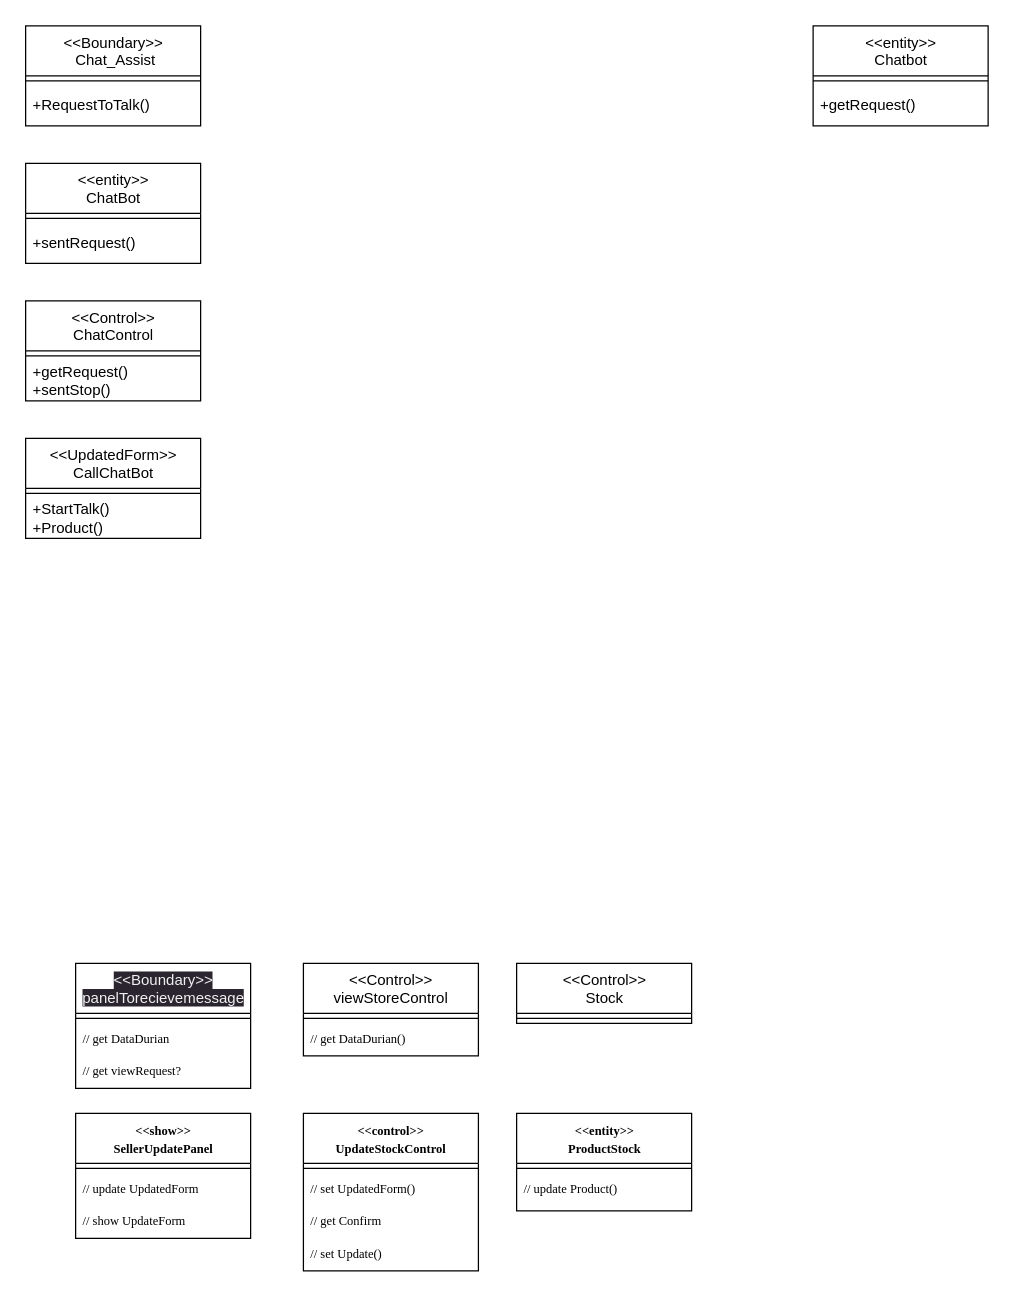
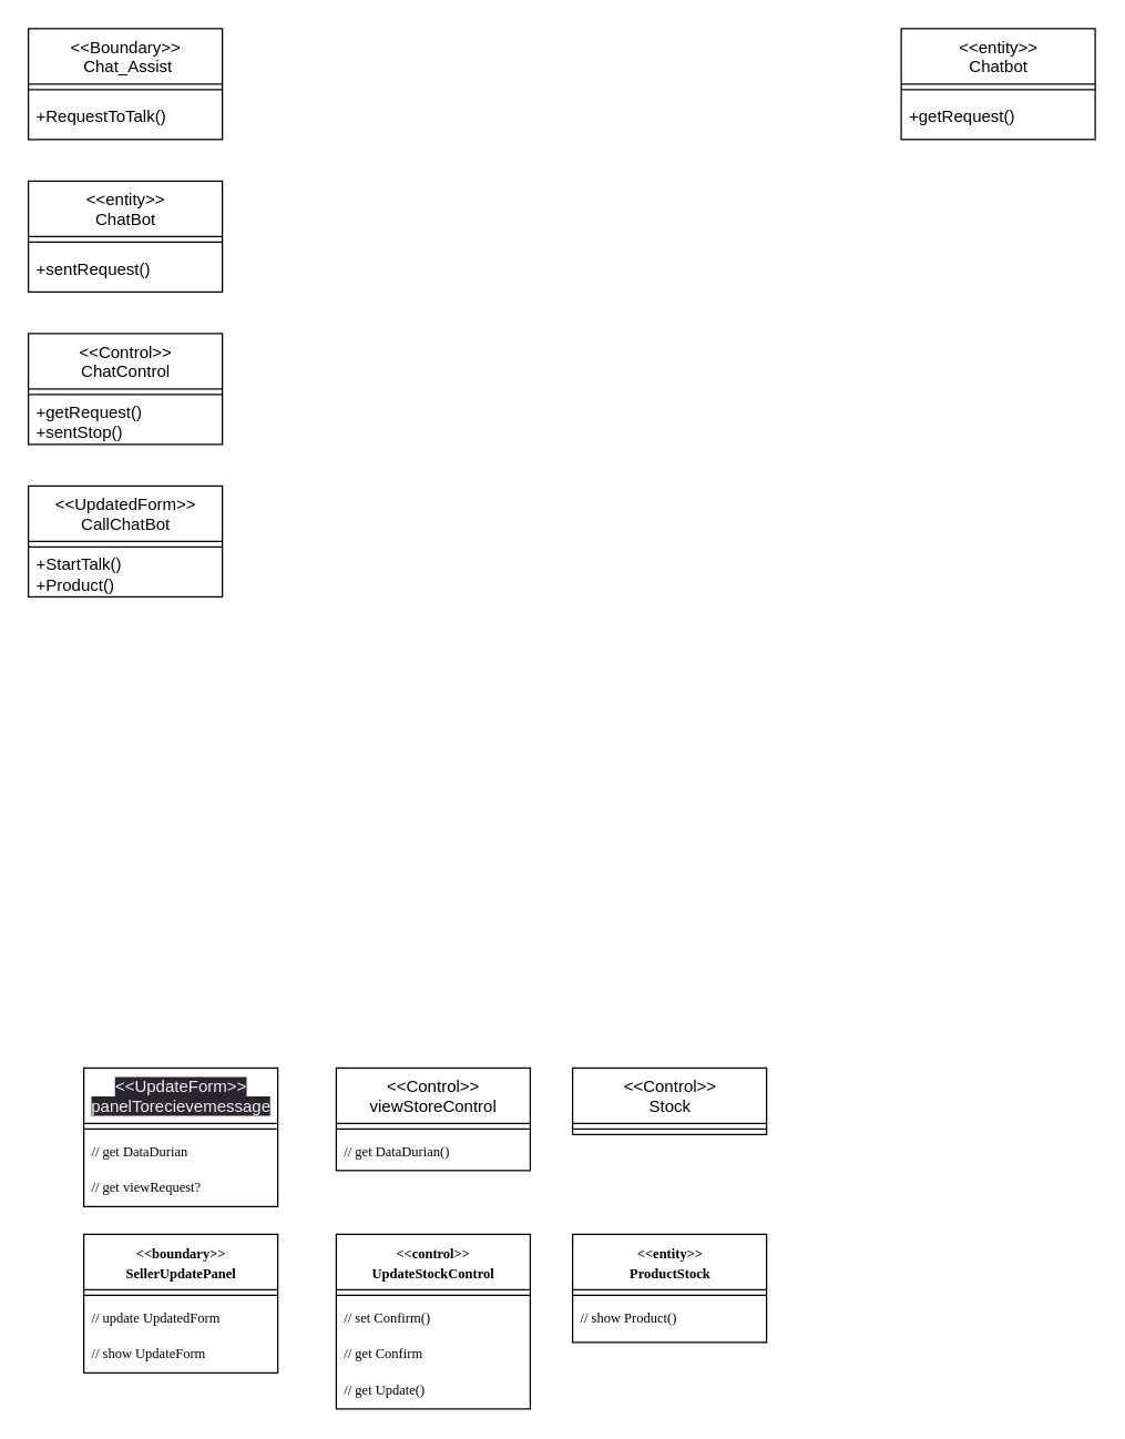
  <mxCell id="0" />
  <mxCell id="1" parent="0" />
  <mxCell id="2" value="&amp;lt;&amp;lt;entity&amp;gt;&amp;gt;&lt;br&gt;Chatbot" style="swimlane;fontStyle=0;align=center;verticalAlign=top;childLayout=stackLayout;horizontal=1;startSize=40;horizontalStack=0;resizeParent=1;resizeParentMax=0;resizeLast=0;collapsible=0;marginBottom=0;html=1;" parent="1" vertex="1"><mxGeometry x="650" y="20" width="140" height="80" as="geometry" /></mxCell>
  <mxCell id="3" value="" style="line;strokeWidth=1;fillColor=none;align=left;verticalAlign=middle;spacingTop=-1;spacingLeft=3;spacingRight=3;rotatable=0;labelPosition=right;points=[];portConstraint=eastwest;" parent="2" vertex="1"><mxGeometry y="40" width="140" height="8" as="geometry" /></mxCell>
  <mxCell id="4" value="+getRequest()" style="html=1;strokeColor=none;fillColor=none;align=left;verticalAlign=middle;spacingLeft=4;spacingRight=4;rotatable=0;points=[[0,0.5],[1,0.5]];resizeWidth=1;" parent="2" vertex="1"><mxGeometry y="48" width="140" height="32" as="geometry" /></mxCell>
  <mxCell id="5" value="&amp;lt;&amp;lt;Boundary&amp;gt;&amp;gt;&lt;br&gt;&amp;nbsp;Chat_Assist" style="swimlane;fontStyle=0;align=center;verticalAlign=top;childLayout=stackLayout;horizontal=1;startSize=40;horizontalStack=0;resizeParent=1;resizeParentMax=0;resizeLast=0;collapsible=0;marginBottom=0;html=1;" parent="1" vertex="1"><mxGeometry x="20" y="20" width="140" height="80" as="geometry" /></mxCell>
  <mxCell id="6" value="" style="line;strokeWidth=1;fillColor=none;align=left;verticalAlign=middle;spacingTop=-1;spacingLeft=3;spacingRight=3;rotatable=0;labelPosition=right;points=[];portConstraint=eastwest;" parent="5" vertex="1"><mxGeometry y="40" width="140" height="8" as="geometry" /></mxCell>
  <mxCell id="7" value="+RequestToTalk()" style="html=1;strokeColor=none;fillColor=none;align=left;verticalAlign=middle;spacingLeft=4;spacingRight=4;rotatable=0;points=[[0,0.5],[1,0.5]];resizeWidth=1;" parent="5" vertex="1"><mxGeometry y="48" width="140" height="32" as="geometry" /></mxCell>
  <mxCell id="8" value="&amp;lt;&amp;lt;Control&amp;gt;&amp;gt;&lt;br&gt;ChatControl" style="swimlane;fontStyle=0;align=center;verticalAlign=top;childLayout=stackLayout;horizontal=1;startSize=40;horizontalStack=0;resizeParent=1;resizeParentMax=0;resizeLast=0;collapsible=0;marginBottom=0;html=1;" parent="1" vertex="1"><mxGeometry x="20" y="240" width="140" height="80" as="geometry" /></mxCell>
  <mxCell id="9" value="" style="line;strokeWidth=1;fillColor=none;align=left;verticalAlign=middle;spacingTop=-1;spacingLeft=3;spacingRight=3;rotatable=0;labelPosition=right;points=[];portConstraint=eastwest;" parent="8" vertex="1"><mxGeometry y="40" width="140" height="8" as="geometry" /></mxCell>
  <mxCell id="10" value="+getRequest()&lt;br&gt;+sentStop()" style="html=1;strokeColor=none;fillColor=none;align=left;verticalAlign=middle;spacingLeft=4;spacingRight=4;rotatable=0;points=[[0,0.5],[1,0.5]];resizeWidth=1;" parent="8" vertex="1"><mxGeometry y="48" width="140" height="32" as="geometry" /></mxCell>
  <mxCell id="11" value="&amp;lt;&amp;lt;entity&amp;gt;&amp;gt;&lt;br&gt;ChatBot" style="swimlane;fontStyle=0;align=center;verticalAlign=top;childLayout=stackLayout;horizontal=1;startSize=40;horizontalStack=0;resizeParent=1;resizeParentMax=0;resizeLast=0;collapsible=0;marginBottom=0;html=1;" parent="1" vertex="1"><mxGeometry x="20" y="130" width="140" height="80" as="geometry" /></mxCell>
  <mxCell id="12" value="" style="line;strokeWidth=1;fillColor=none;align=left;verticalAlign=middle;spacingTop=-1;spacingLeft=3;spacingRight=3;rotatable=0;labelPosition=right;points=[];portConstraint=eastwest;" parent="11" vertex="1"><mxGeometry y="40" width="140" height="8" as="geometry" /></mxCell>
  <mxCell id="13" value="+sentRequest()" style="html=1;strokeColor=none;fillColor=none;align=left;verticalAlign=middle;spacingLeft=4;spacingRight=4;rotatable=0;points=[[0,0.5],[1,0.5]];resizeWidth=1;" parent="11" vertex="1"><mxGeometry y="48" width="140" height="32" as="geometry" /></mxCell>
  <mxCell id="14" value="&amp;lt;&amp;lt;UpdatedForm&amp;gt;&amp;gt;&lt;br&gt;CallChatBot" style="swimlane;fontStyle=0;align=center;verticalAlign=top;childLayout=stackLayout;horizontal=1;startSize=40;horizontalStack=0;resizeParent=1;resizeParentMax=0;resizeLast=0;collapsible=0;marginBottom=0;html=1;" parent="1" vertex="1"><mxGeometry x="20" y="350" width="140" height="80" as="geometry" /></mxCell>
  <mxCell id="15" value="" style="line;strokeWidth=1;fillColor=none;align=left;verticalAlign=middle;spacingTop=-1;spacingLeft=3;spacingRight=3;rotatable=0;labelPosition=right;points=[];portConstraint=eastwest;" parent="14" vertex="1"><mxGeometry y="40" width="140" height="8" as="geometry" /></mxCell>
  <mxCell id="16" value="+StartTalk()&lt;br&gt;+Product()" style="html=1;strokeColor=none;fillColor=none;align=left;verticalAlign=middle;spacingLeft=4;spacingRight=4;rotatable=0;points=[[0,0.5],[1,0.5]];resizeWidth=1;" parent="14" vertex="1"><mxGeometry y="48" width="140" height="32" as="geometry" /></mxCell>
- <mxCell id="17" value="&lt;span style=&quot;font-family: Tahoma; font-size: 10px; font-weight: 700;&quot;&gt;&amp;lt;&amp;lt;show&amp;gt;&amp;gt;&lt;/span&gt;&lt;br style=&quot;padding: 0px; margin: 0px; font-family: Tahoma; font-size: 10px; font-weight: 700;&quot;&gt;&lt;span style=&quot;font-family: Tahoma; font-size: 10px; font-weight: 700;&quot;&gt;SellerUpdatePanel&lt;/span&gt;" style="swimlane;fontStyle=0;align=center;verticalAlign=top;childLayout=stackLayout;horizontal=1;startSize=40;horizontalStack=0;resizeParent=1;resizeParentMax=0;resizeLast=0;collapsible=0;marginBottom=0;html=1;" parent="1" vertex="1"><mxGeometry x="60" y="890" width="140" height="100" as="geometry" /></mxCell>
+ <mxCell id="17" value="&lt;span style=&quot;font-family: Tahoma; font-size: 10px; font-weight: 700;&quot;&gt;&amp;lt;&amp;lt;boundary&amp;gt;&amp;gt;&lt;/span&gt;&lt;br style=&quot;padding: 0px; margin: 0px; font-family: Tahoma; font-size: 10px; font-weight: 700;&quot;&gt;&lt;span style=&quot;font-family: Tahoma; font-size: 10px; font-weight: 700;&quot;&gt;SellerUpdatePanel&lt;/span&gt;" style="swimlane;fontStyle=0;align=center;verticalAlign=top;childLayout=stackLayout;horizontal=1;startSize=40;horizontalStack=0;resizeParent=1;resizeParentMax=0;resizeLast=0;collapsible=0;marginBottom=0;html=1;" parent="1" vertex="1"><mxGeometry x="60" y="890" width="140" height="100" as="geometry" /></mxCell>
  <mxCell id="18" value="" style="line;strokeWidth=1;fillColor=none;align=left;verticalAlign=middle;spacingTop=-1;spacingLeft=3;spacingRight=3;rotatable=0;labelPosition=right;points=[];portConstraint=eastwest;" parent="17" vertex="1"><mxGeometry y="40" width="140" height="8" as="geometry" /></mxCell>
  <mxCell id="19" value="// update UpdatedForm" style="text;strokeColor=none;fillColor=none;align=left;verticalAlign=top;spacingLeft=4;spacingRight=4;overflow=hidden;rotatable=0;points=[[0,0.5],[1,0.5]];portConstraint=eastwest;strokeWidth=0;fontFamily=Tahoma;fontSize=10;" parent="17" vertex="1"><mxGeometry y="48" width="140" height="26" as="geometry" /></mxCell>
  <mxCell id="20" value="// show UpdateForm" style="text;strokeColor=none;fillColor=none;align=left;verticalAlign=top;spacingLeft=4;spacingRight=4;overflow=hidden;rotatable=0;points=[[0,0.5],[1,0.5]];portConstraint=eastwest;strokeWidth=0;fontFamily=Tahoma;fontSize=10;" parent="17" vertex="1"><mxGeometry y="74" width="140" height="26" as="geometry" /></mxCell>
  <mxCell id="21" value="&lt;span style=&quot;font-family: Tahoma; font-size: 10px; font-weight: 700;&quot;&gt;&amp;lt;&amp;lt;control&amp;gt;&amp;gt;&lt;/span&gt;&lt;br style=&quot;padding: 0px; margin: 0px; font-family: Tahoma; font-size: 10px; font-weight: 700;&quot;&gt;&lt;span style=&quot;font-family: Tahoma; font-size: 10px; font-weight: 700;&quot;&gt;UpdateStockControl&lt;/span&gt;" style="swimlane;fontStyle=0;align=center;verticalAlign=top;childLayout=stackLayout;horizontal=1;startSize=40;horizontalStack=0;resizeParent=1;resizeParentMax=0;resizeLast=0;collapsible=0;marginBottom=0;html=1;" parent="1" vertex="1"><mxGeometry x="242.23" y="890" width="140" height="126" as="geometry" /></mxCell>
  <mxCell id="22" value="" style="line;strokeWidth=1;fillColor=none;align=left;verticalAlign=middle;spacingTop=-1;spacingLeft=3;spacingRight=3;rotatable=0;labelPosition=right;points=[];portConstraint=eastwest;" parent="21" vertex="1"><mxGeometry y="40" width="140" height="8" as="geometry" /></mxCell>
- <mxCell id="23" value="// set UpdatedForm()" style="text;strokeColor=none;fillColor=none;align=left;verticalAlign=top;spacingLeft=4;spacingRight=4;overflow=hidden;rotatable=0;points=[[0,0.5],[1,0.5]];portConstraint=eastwest;strokeWidth=0;fontFamily=Tahoma;fontSize=10;" parent="21" vertex="1"><mxGeometry y="48" width="140" height="26" as="geometry" /></mxCell>
+ <mxCell id="23" value="// set Confirm()" style="text;strokeColor=none;fillColor=none;align=left;verticalAlign=top;spacingLeft=4;spacingRight=4;overflow=hidden;rotatable=0;points=[[0,0.5],[1,0.5]];portConstraint=eastwest;strokeWidth=0;fontFamily=Tahoma;fontSize=10;" parent="21" vertex="1"><mxGeometry y="48" width="140" height="26" as="geometry" /></mxCell>
  <mxCell id="24" value="// get Confirm" style="text;strokeColor=none;fillColor=none;align=left;verticalAlign=top;spacingLeft=4;spacingRight=4;overflow=hidden;rotatable=0;points=[[0,0.5],[1,0.5]];portConstraint=eastwest;strokeWidth=0;fontFamily=Tahoma;fontSize=10;" parent="21" vertex="1"><mxGeometry y="74" width="140" height="26" as="geometry" /></mxCell>
- <mxCell id="25" value="// set Update()" style="text;strokeColor=none;fillColor=none;align=left;verticalAlign=top;spacingLeft=4;spacingRight=4;overflow=hidden;rotatable=0;points=[[0,0.5],[1,0.5]];portConstraint=eastwest;strokeWidth=0;fontFamily=Tahoma;fontSize=10;" parent="21" vertex="1"><mxGeometry y="100" width="140" height="26" as="geometry" /></mxCell>
+ <mxCell id="25" value="// get Update()" style="text;strokeColor=none;fillColor=none;align=left;verticalAlign=top;spacingLeft=4;spacingRight=4;overflow=hidden;rotatable=0;points=[[0,0.5],[1,0.5]];portConstraint=eastwest;strokeWidth=0;fontFamily=Tahoma;fontSize=10;" parent="21" vertex="1"><mxGeometry y="100" width="140" height="26" as="geometry" /></mxCell>
  <mxCell id="26" value="&lt;span style=&quot;font-family: Tahoma; font-size: 10px; font-weight: 700;&quot;&gt;&amp;lt;&amp;lt;entity&amp;gt;&amp;gt;&lt;/span&gt;&lt;br style=&quot;padding: 0px; margin: 0px; font-family: Tahoma; font-size: 10px; font-weight: 700;&quot;&gt;&lt;span style=&quot;font-family: Tahoma; font-size: 10px; font-weight: 700;&quot;&gt;ProductStock&lt;/span&gt;" style="swimlane;fontStyle=0;align=center;verticalAlign=top;childLayout=stackLayout;horizontal=1;startSize=40;horizontalStack=0;resizeParent=1;resizeParentMax=0;resizeLast=0;collapsible=0;marginBottom=0;html=1;" parent="1" vertex="1"><mxGeometry x="412.8" y="890" width="140" height="78" as="geometry" /></mxCell>
  <mxCell id="27" value="" style="line;strokeWidth=1;fillColor=none;align=left;verticalAlign=middle;spacingTop=-1;spacingLeft=3;spacingRight=3;rotatable=0;labelPosition=right;points=[];portConstraint=eastwest;" parent="26" vertex="1"><mxGeometry y="40" width="140" height="8" as="geometry" /></mxCell>
- <mxCell id="28" value="// update Product()" style="text;strokeColor=none;fillColor=none;align=left;verticalAlign=top;spacingLeft=4;spacingRight=4;overflow=hidden;rotatable=0;points=[[0,0.5],[1,0.5]];portConstraint=eastwest;strokeWidth=0;fontFamily=Tahoma;fontSize=10;" parent="26" vertex="1"><mxGeometry y="48" width="140" height="30" as="geometry" /></mxCell>
- <mxCell id="29" value="&lt;span style=&quot;color: rgb(240, 240, 240); font-family: Helvetica; font-size: 12px; font-style: normal; font-variant-ligatures: normal; font-variant-caps: normal; font-weight: 400; letter-spacing: normal; orphans: 2; text-align: center; text-indent: 0px; text-transform: none; widows: 2; word-spacing: 0px; -webkit-text-stroke-width: 0px; background-color: rgb(42, 37, 47); text-decoration-thickness: initial; text-decoration-style: initial; text-decoration-color: initial; float: none; display: inline !important;&quot;&gt;&amp;lt;&amp;lt;Boundary&amp;gt;&amp;gt;&lt;/span&gt;&lt;br style=&quot;border-color: rgb(0, 0, 0); color: rgb(240, 240, 240); font-family: Helvetica; font-size: 12px; font-style: normal; font-variant-ligatures: normal; font-variant-caps: normal; font-weight: 400; letter-spacing: normal; orphans: 2; text-align: center; text-indent: 0px; text-transform: none; widows: 2; word-spacing: 0px; -webkit-text-stroke-width: 0px; background-color: rgb(42, 37, 47); text-decoration-thickness: initial; text-decoration-style: initial; text-decoration-color: initial;&quot;&gt;&lt;span style=&quot;color: rgb(240, 240, 240); font-family: Helvetica; font-size: 12px; font-style: normal; font-variant-ligatures: normal; font-variant-caps: normal; font-weight: 400; letter-spacing: normal; orphans: 2; text-align: center; text-indent: 0px; text-transform: none; widows: 2; word-spacing: 0px; -webkit-text-stroke-width: 0px; background-color: rgb(42, 37, 47); text-decoration-thickness: initial; text-decoration-style: initial; text-decoration-color: initial; float: none; display: inline !important;&quot;&gt;panelTorecievemessage&lt;/span&gt;&lt;br&gt;" style="swimlane;fontStyle=0;align=center;verticalAlign=top;childLayout=stackLayout;horizontal=1;startSize=40;horizontalStack=0;resizeParent=1;resizeParentMax=0;resizeLast=0;collapsible=0;marginBottom=0;html=1;" parent="1" vertex="1"><mxGeometry x="60" y="770" width="140" height="100" as="geometry" /></mxCell>
+ <mxCell id="28" value="// show Product()" style="text;strokeColor=none;fillColor=none;align=left;verticalAlign=top;spacingLeft=4;spacingRight=4;overflow=hidden;rotatable=0;points=[[0,0.5],[1,0.5]];portConstraint=eastwest;strokeWidth=0;fontFamily=Tahoma;fontSize=10;" parent="26" vertex="1"><mxGeometry y="48" width="140" height="30" as="geometry" /></mxCell>
+ <mxCell id="29" value="&lt;span style=&quot;color: rgb(240, 240, 240); font-family: Helvetica; font-size: 12px; font-style: normal; font-variant-ligatures: normal; font-variant-caps: normal; font-weight: 400; letter-spacing: normal; orphans: 2; text-align: center; text-indent: 0px; text-transform: none; widows: 2; word-spacing: 0px; -webkit-text-stroke-width: 0px; background-color: rgb(42, 37, 47); text-decoration-thickness: initial; text-decoration-style: initial; text-decoration-color: initial; float: none; display: inline !important;&quot;&gt;&amp;lt;&amp;lt;UpdateForm&amp;gt;&amp;gt;&lt;/span&gt;&lt;br style=&quot;border-color: rgb(0, 0, 0); color: rgb(240, 240, 240); font-family: Helvetica; font-size: 12px; font-style: normal; font-variant-ligatures: normal; font-variant-caps: normal; font-weight: 400; letter-spacing: normal; orphans: 2; text-align: center; text-indent: 0px; text-transform: none; widows: 2; word-spacing: 0px; -webkit-text-stroke-width: 0px; background-color: rgb(42, 37, 47); text-decoration-thickness: initial; text-decoration-style: initial; text-decoration-color: initial;&quot;&gt;&lt;span style=&quot;color: rgb(240, 240, 240); font-family: Helvetica; font-size: 12px; font-style: normal; font-variant-ligatures: normal; font-variant-caps: normal; font-weight: 400; letter-spacing: normal; orphans: 2; text-align: center; text-indent: 0px; text-transform: none; widows: 2; word-spacing: 0px; -webkit-text-stroke-width: 0px; background-color: rgb(42, 37, 47); text-decoration-thickness: initial; text-decoration-style: initial; text-decoration-color: initial; float: none; display: inline !important;&quot;&gt;panelTorecievemessage&lt;/span&gt;&lt;br&gt;" style="swimlane;fontStyle=0;align=center;verticalAlign=top;childLayout=stackLayout;horizontal=1;startSize=40;horizontalStack=0;resizeParent=1;resizeParentMax=0;resizeLast=0;collapsible=0;marginBottom=0;html=1;" parent="1" vertex="1"><mxGeometry x="60" y="770" width="140" height="100" as="geometry" /></mxCell>
  <mxCell id="30" value="" style="line;strokeWidth=1;fillColor=none;align=left;verticalAlign=middle;spacingTop=-1;spacingLeft=3;spacingRight=3;rotatable=0;labelPosition=right;points=[];portConstraint=eastwest;" parent="29" vertex="1"><mxGeometry y="40" width="140" height="8" as="geometry" /></mxCell>
  <mxCell id="31" value="// get DataDurian" style="text;strokeColor=none;fillColor=none;align=left;verticalAlign=top;spacingLeft=4;spacingRight=4;overflow=hidden;rotatable=0;points=[[0,0.5],[1,0.5]];portConstraint=eastwest;strokeWidth=0;fontFamily=Tahoma;fontSize=10;" parent="29" vertex="1"><mxGeometry y="48" width="140" height="26" as="geometry" /></mxCell>
  <mxCell id="32" value="// get viewRequest?" style="text;strokeColor=none;fillColor=none;align=left;verticalAlign=top;spacingLeft=4;spacingRight=4;overflow=hidden;rotatable=0;points=[[0,0.5],[1,0.5]];portConstraint=eastwest;strokeWidth=0;fontFamily=Tahoma;fontSize=10;" parent="29" vertex="1"><mxGeometry y="74" width="140" height="26" as="geometry" /></mxCell>
  <mxCell id="33" value="&lt;span style=&quot;&quot;&gt;&amp;lt;&amp;lt;Control&amp;gt;&amp;gt;&lt;/span&gt;&lt;br style=&quot;&quot;&gt;&lt;span style=&quot;&quot;&gt;viewStoreControl&lt;/span&gt;" style="swimlane;fontStyle=0;align=center;verticalAlign=top;childLayout=stackLayout;horizontal=1;startSize=40;horizontalStack=0;resizeParent=1;resizeParentMax=0;resizeLast=0;collapsible=0;marginBottom=0;html=1;" parent="1" vertex="1"><mxGeometry x="242.23" y="770" width="140" height="74" as="geometry" /></mxCell>
  <mxCell id="34" value="" style="line;strokeWidth=1;fillColor=none;align=left;verticalAlign=middle;spacingTop=-1;spacingLeft=3;spacingRight=3;rotatable=0;labelPosition=right;points=[];portConstraint=eastwest;" parent="33" vertex="1"><mxGeometry y="40" width="140" height="8" as="geometry" /></mxCell>
  <mxCell id="35" value="// get DataDurian()" style="text;strokeColor=none;fillColor=none;align=left;verticalAlign=top;spacingLeft=4;spacingRight=4;overflow=hidden;rotatable=0;points=[[0,0.5],[1,0.5]];portConstraint=eastwest;strokeWidth=0;fontFamily=Tahoma;fontSize=10;" parent="33" vertex="1"><mxGeometry y="48" width="140" height="26" as="geometry" /></mxCell>
  <mxCell id="36" value="&lt;span style=&quot;&quot;&gt;&amp;lt;&amp;lt;Control&amp;gt;&amp;gt;&lt;/span&gt;&lt;br style=&quot;&quot;&gt;Stock" style="swimlane;fontStyle=0;align=center;verticalAlign=top;childLayout=stackLayout;horizontal=1;startSize=40;horizontalStack=0;resizeParent=1;resizeParentMax=0;resizeLast=0;collapsible=0;marginBottom=0;html=1;" parent="1" vertex="1"><mxGeometry x="412.8" y="770" width="140" height="48" as="geometry" /></mxCell>
  <mxCell id="37" value="" style="line;strokeWidth=1;fillColor=none;align=left;verticalAlign=middle;spacingTop=-1;spacingLeft=3;spacingRight=3;rotatable=0;labelPosition=right;points=[];portConstraint=eastwest;" parent="36" vertex="1"><mxGeometry y="40" width="140" height="8" as="geometry" /></mxCell>
